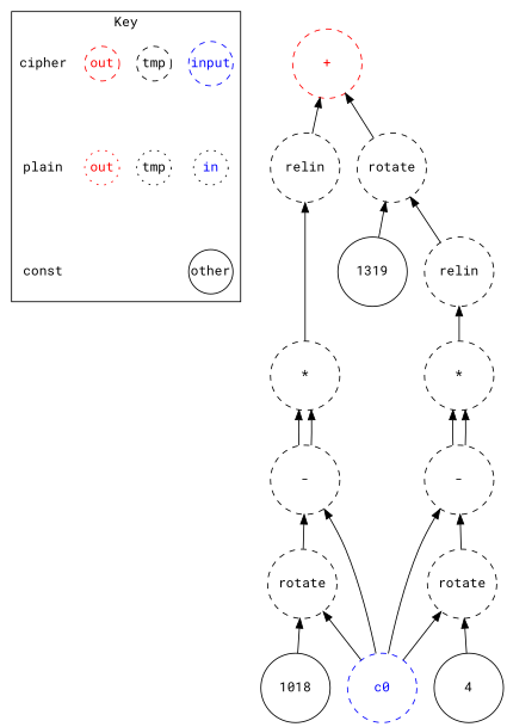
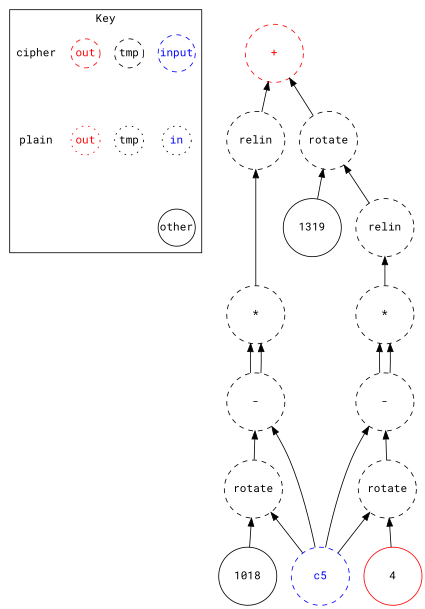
  digraph {
    fontname="Roboto Mono"
    node [fontname="Roboto Mono" margin=0 shape=circle style=dashed]
    edge [dir=back fontname="Roboto Mono"]
    n1 [color=blue fontcolor=blue label=input width=0.5]
    n2 [fontcolor=blue icolor=blue label=in style=dotted width=0.5]
    n3 [color=black fontcolor=black label=tmp width=0.5]
    n4 [color=black fontcolor=black label=tmp style=dotted width=0.5]
    n5 [color=red fontcolor=red label=out width=0.5]
    n6 [color=red fontcolor=red label=out style=dotted width=0.5]
    cipher [shape=plain width=0.5 style=""]
    plain [shape=plain width=0.5 style=""]
    other [color=black fontcolor=black style=solid width=0.5]
-   const [shape=plain width=0.5 style=""]
    n11 [label=1018 style=solid width=1]
-   n12 [color=blue fontcolor=blue label=c0 width=1]
+   n12 [color=blue fontcolor=blue label=c5 width=1]
    n13 [label=rotate width=1]
    n14 [label="-" width=1]
    n15 [label="*" width=1]
    n16 [label=relin width=1]
    n17 [label=1319 style=solid width=1]
-   n18 [label=4 style=solid width=1]
+   n18 [label=4 style=solid width=1 color=red]
    n19 [label=rotate width=1]
    n20 [label="-" width=1]
    n21 [label="*" width=1]
    n22 [label=relin width=1]
    n23 [label=rotate width=1]
    n24 [color=red fontcolor=red label="+" width=1]
    subgraph cluster_1 {
      label=Key
      n1
      n2
      n3
      n4
      n5
      n6
      cipher
      plain
      other
-     const
    }
    n1 -> n2 [dir=forward style=invis]
    n2 -> other [dir=forward style=invis]
    n3 -> n4 [dir=forward style=invis]
    n5 -> n6 [dir=forward style=invis]
    cipher -> plain [dir=forward style=invis]
-   plain -> const [dir=forward style=invis]
    n13 -> n11
    n13 -> n12
    n14 -> n12
    n14 -> n13
    n15 -> n14
    n15 -> n14
    n16 -> n15
    n19 -> n12
    n19 -> n18
    n20 -> n12
    n20 -> n19
    n21 -> n20
    n21 -> n20
    n22 -> n21
    n23 -> n17
    n23 -> n22
    n24 -> n16
    n24 -> n23
  }
